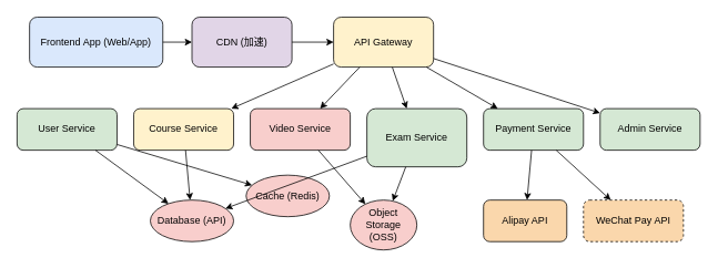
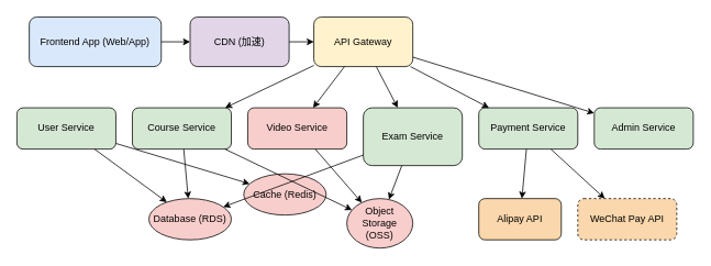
  <mxCell id="0" />
  <mxCell id="1" parent="0" />
  <mxCell id="2" value="Frontend App (Web/App)" style="rounded=1;whiteSpace=wrap;fillColor=#dae8fc;" vertex="1" parent="1"><mxGeometry x="35" y="20" width="160" height="60" as="geometry" /></mxCell>
  <mxCell id="3" value="CDN (加速)" style="rounded=1;whiteSpace=wrap;fillColor=#e1d5e7;" vertex="1" parent="1"><mxGeometry x="230" y="20" width="120" height="60" as="geometry" /></mxCell>
- <mxCell id="4" value="API Gateway" style="rounded=1;whiteSpace=wrap;fillColor=#fff2cc;" vertex="1" parent="1"><mxGeometry x="400" y="20" width="120" height="60" as="geometry" /></mxCell>
+ <mxCell id="4" value="API Gateway" style="rounded=1;whiteSpace=wrap;fillColor=#fff2cc;" vertex="1" parent="1"><mxGeometry x="380" y="20" width="120" height="60" as="geometry" /></mxCell>
  <mxCell id="5" value="User Service" style="rounded=1;whiteSpace=wrap;fillColor=#d5e8d4;" vertex="1" parent="1"><mxGeometry x="20" y="130" width="120" height="50" as="geometry" /></mxCell>
- <mxCell id="6" value="Course Service" style="rounded=1;whiteSpace=wrap;fillColor=#fff2cc;" vertex="1" parent="1"><mxGeometry x="160" y="130" width="120" height="50" as="geometry" /></mxCell>
+ <mxCell id="6" value="Course Service" style="rounded=1;whiteSpace=wrap;fillColor=#d5e8d4;" vertex="1" parent="1"><mxGeometry x="160" y="130" width="120" height="50" as="geometry" /></mxCell>
  <mxCell id="7" value="Video Service" style="rounded=1;whiteSpace=wrap;fillColor=#f8cecc;" vertex="1" parent="1"><mxGeometry x="300" y="130" width="120" height="50" as="geometry" /></mxCell>
  <mxCell id="8" value="Exam Service" style="rounded=1;whiteSpace=wrap;fillColor=#d5e8d4;" vertex="1" parent="1"><mxGeometry x="440" y="130" width="120" height="70" as="geometry" /></mxCell>
  <mxCell id="9" value="Payment Service" style="rounded=1;whiteSpace=wrap;fillColor=#d5e8d4;" vertex="1" parent="1"><mxGeometry x="580" y="130" width="120" height="50" as="geometry" /></mxCell>
  <mxCell id="10" value="Admin Service" style="rounded=1;whiteSpace=wrap;fillColor=#d5e8d4;" vertex="1" parent="1"><mxGeometry x="720" y="130" width="120" height="50" as="geometry" /></mxCell>
- <mxCell id="11" value="Database (API)" style="ellipse;whiteSpace=wrap;fillColor=#f8cecc;" vertex="1" parent="1"><mxGeometry x="180" y="240" width="100" height="50" as="geometry" /></mxCell>
+ <mxCell id="11" value="Database (RDS)" style="ellipse;whiteSpace=wrap;fillColor=#f8cecc;" vertex="1" parent="1"><mxGeometry x="180" y="240" width="100" height="50" as="geometry" /></mxCell>
  <mxCell id="12" value="Cache (Redis)" style="ellipse;whiteSpace=wrap;fillColor=#f8cecc;" vertex="1" parent="1"><mxGeometry x="295" y="210" width="100" height="50" as="geometry" /></mxCell>
  <mxCell id="13" value="Object Storage (OSS)" style="ellipse;whiteSpace=wrap;fillColor=#f8cecc;" vertex="1" parent="1"><mxGeometry x="420" y="240" width="80" height="60" as="geometry" /></mxCell>
  <mxCell id="14" value="Alipay API" style="rounded=1;whiteSpace=wrap;fillColor=#fad7ac;" vertex="1" parent="1"><mxGeometry x="580" y="240" width="100" height="50" as="geometry" /></mxCell>
  <mxCell id="15" value="WeChat Pay API" style="rounded=1;whiteSpace=wrap;fillColor=#fad7ac;dashed=1;" vertex="1" parent="1"><mxGeometry x="700" y="240" width="120" height="50" as="geometry" /></mxCell>
  <mxCell id="16" edge="1" parent="1" source="2" target="3"><mxGeometry relative="1" as="geometry" /></mxCell>
  <mxCell id="17" edge="1" parent="1" source="3" target="4"><mxGeometry relative="1" as="geometry" /></mxCell>
  <mxCell id="18" edge="1" parent="1" source="4" target="6"><mxGeometry relative="1" as="geometry" /></mxCell>
  <mxCell id="19" edge="1" parent="1" source="4" target="7"><mxGeometry relative="1" as="geometry" /></mxCell>
  <mxCell id="20" edge="1" parent="1" source="4" target="8"><mxGeometry relative="1" as="geometry" /></mxCell>
  <mxCell id="21" edge="1" parent="1" source="4" target="9"><mxGeometry relative="1" as="geometry" /></mxCell>
  <mxCell id="22" edge="1" parent="1" source="4" target="10"><mxGeometry relative="1" as="geometry" /></mxCell>
  <mxCell id="23" edge="1" parent="1" source="5" target="11"><mxGeometry relative="1" as="geometry" /></mxCell>
  <mxCell id="24" edge="1" parent="1" source="6" target="11"><mxGeometry relative="1" as="geometry" /></mxCell>
- <mxCell id="25" edge="1" parent="1" source="6" target="5" style=";"><mxGeometry relative="1" as="geometry" /></mxCell>
+ <mxCell id="25" edge="1" parent="1" source="6" target="13"><mxGeometry relative="1" as="geometry" /></mxCell>
  <mxCell id="26" edge="1" parent="1" source="7" target="13"><mxGeometry relative="1" as="geometry" /></mxCell>
  <mxCell id="27" edge="1" parent="1" source="8" target="11"><mxGeometry relative="1" as="geometry" /></mxCell>
  <mxCell id="28" edge="1" parent="1" source="8" target="13"><mxGeometry relative="1" as="geometry" /></mxCell>
  <mxCell id="29" edge="1" parent="1" source="9" target="14"><mxGeometry relative="1" as="geometry" /></mxCell>
  <mxCell id="30" edge="1" parent="1" source="9" target="15"><mxGeometry relative="1" as="geometry" /></mxCell>
  <mxCell id="31" edge="1" parent="1" source="5" target="12"><mxGeometry relative="1" as="geometry" /></mxCell>
